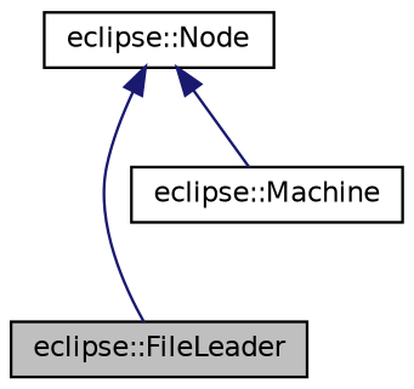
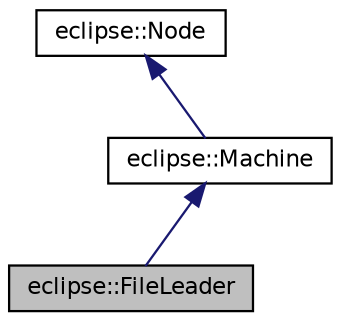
  digraph {
    node [color=black fillcolor=white fontname=Helvetica fontsize=10 shape=record style=filled]
    edge [color=midnightblue dir=back fontname=Helvetica fontsize=10 labelfontname=Helvetica labelfontsize=10 style=solid]
    n1 [fillcolor=grey75 fontcolor=black height=0.2 label="eclipse::FileLeader" width=0.4]
    n2 [height=0.2 label="eclipse::Node" width=0.4]
    n3 [height=0.2 label="eclipse::Machine" width=0.4]
-   n2 -> n1
+   n3 -> n1
    n2 -> n3
  }
